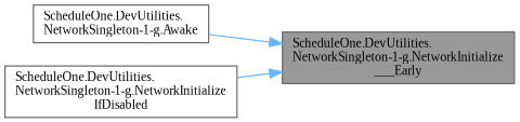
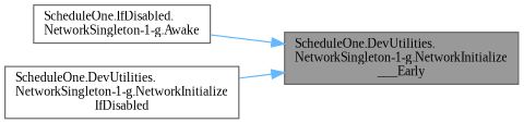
  digraph {
    rankdir=RL
    fontname="Liberation Serif"
    node [color=grey40 fillcolor=white fontname="Liberation Serif" fontsize=10 shape=box style=filled]
    edge [color=steelblue1 dir=back fontname="Liberation Serif" fontsize=10 labelfontname=Helvetica labelfontsize=10 style=solid]
    n1 [color=gray40 fillcolor=grey60 fontcolor=black height=0.2 label="ScheduleOne.DevUtilities.\lNetworkSingleton-1-g.NetworkInitialize\l___Early" width=0.4]
-   n2 [height=0.2 label="ScheduleOne.DevUtilities.\lNetworkSingleton-1-g.Awake" width=0.4]
+   n2 [height=0.2 label="ScheduleOne.IfDisabled.\lNetworkSingleton-1-g.Awake" width=0.4]
    n3 [height=0.2 label="ScheduleOne.DevUtilities.\lNetworkSingleton-1-g.NetworkInitialize\lIfDisabled" width=0.4]
    n1 -> n2
    n1 -> n3
  }
